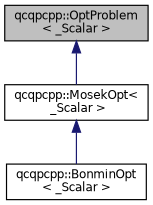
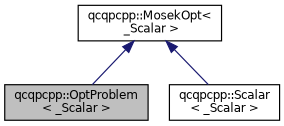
  digraph {
    node [color=black fillcolor=white fontname=Helvetica fontsize=10 shape=record style=filled]
    edge [color=midnightblue dir=back fontname=Helvetica fontsize=10 labelfontname=Helvetica labelfontsize=10 style=solid]
    n1 [fillcolor=grey75 fontcolor=black height=0.2 label="qcqpcpp::OptProblem\l\< _Scalar \>" width=0.4]
    n2 [height=0.2 label="qcqpcpp::MosekOpt\<\l _Scalar \>" width=0.4]
-   n3 [height=0.2 label="qcqpcpp::BonminOpt\l\< _Scalar \>" width=0.4]
-   n1 -> n2
+   n3 [height=0.2 label="qcqpcpp::Scalar\l\< _Scalar \>" width=0.4]
+   n2 -> n1
    n2 -> n3
  }
